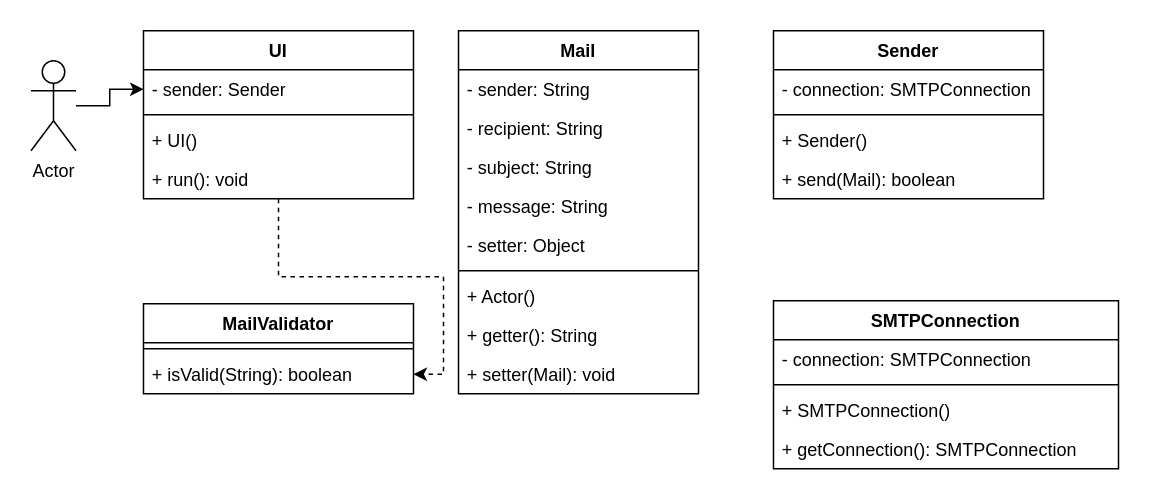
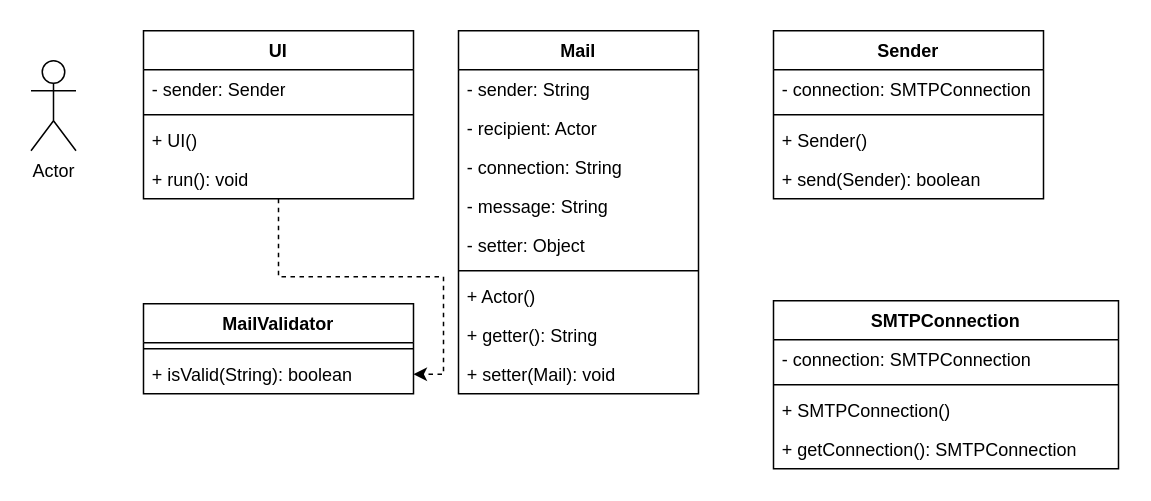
  <mxCell id="0" />
  <mxCell id="1" parent="0" />
  <mxCell id="2" value="Mail" style="swimlane;fontStyle=1;align=center;verticalAlign=top;childLayout=stackLayout;horizontal=1;startSize=26;horizontalStack=0;resizeParent=1;resizeParentMax=0;resizeLast=0;collapsible=1;marginBottom=0;whiteSpace=wrap;html=1;" vertex="1" parent="1"><mxGeometry x="305" y="20" width="160" height="242" as="geometry" /></mxCell>
  <mxCell id="3" value="- sender: String" style="text;strokeColor=none;fillColor=none;align=left;verticalAlign=top;spacingLeft=4;spacingRight=4;overflow=hidden;rotatable=0;points=[[0,0.5],[1,0.5]];portConstraint=eastwest;whiteSpace=wrap;html=1;" vertex="1" parent="2"><mxGeometry y="26" width="160" height="26" as="geometry" /></mxCell>
- <mxCell id="4" value="- recipient: String" style="text;strokeColor=none;fillColor=none;align=left;verticalAlign=top;spacingLeft=4;spacingRight=4;overflow=hidden;rotatable=0;points=[[0,0.5],[1,0.5]];portConstraint=eastwest;whiteSpace=wrap;html=1;" vertex="1" parent="2"><mxGeometry y="52" width="160" height="26" as="geometry" /></mxCell>
- <mxCell id="5" value="- subject: String" style="text;strokeColor=none;fillColor=none;align=left;verticalAlign=top;spacingLeft=4;spacingRight=4;overflow=hidden;rotatable=0;points=[[0,0.5],[1,0.5]];portConstraint=eastwest;whiteSpace=wrap;html=1;" vertex="1" parent="2"><mxGeometry y="78" width="160" height="26" as="geometry" /></mxCell>
+ <mxCell id="4" value="- recipient: Actor" style="text;strokeColor=none;fillColor=none;align=left;verticalAlign=top;spacingLeft=4;spacingRight=4;overflow=hidden;rotatable=0;points=[[0,0.5],[1,0.5]];portConstraint=eastwest;whiteSpace=wrap;html=1;" vertex="1" parent="2"><mxGeometry y="52" width="160" height="26" as="geometry" /></mxCell>
+ <mxCell id="5" value="- connection: String" style="text;strokeColor=none;fillColor=none;align=left;verticalAlign=top;spacingLeft=4;spacingRight=4;overflow=hidden;rotatable=0;points=[[0,0.5],[1,0.5]];portConstraint=eastwest;whiteSpace=wrap;html=1;" vertex="1" parent="2"><mxGeometry y="78" width="160" height="26" as="geometry" /></mxCell>
  <mxCell id="6" value="- message: String" style="text;strokeColor=none;fillColor=none;align=left;verticalAlign=top;spacingLeft=4;spacingRight=4;overflow=hidden;rotatable=0;points=[[0,0.5],[1,0.5]];portConstraint=eastwest;whiteSpace=wrap;html=1;" vertex="1" parent="2"><mxGeometry y="104" width="160" height="26" as="geometry" /></mxCell>
  <mxCell id="7" value="- setter: Object" style="text;strokeColor=none;fillColor=none;align=left;verticalAlign=top;spacingLeft=4;spacingRight=4;overflow=hidden;rotatable=0;points=[[0,0.5],[1,0.5]];portConstraint=eastwest;whiteSpace=wrap;html=1;" vertex="1" parent="2"><mxGeometry y="130" width="160" height="26" as="geometry" /></mxCell>
  <mxCell id="8" value="" style="line;strokeWidth=1;fillColor=none;align=left;verticalAlign=middle;spacingTop=-1;spacingLeft=3;spacingRight=3;rotatable=0;labelPosition=right;points=[];portConstraint=eastwest;strokeColor=inherit;" vertex="1" parent="2"><mxGeometry y="156" width="160" height="8" as="geometry" /></mxCell>
  <mxCell id="9" value="+ Actor()" style="text;strokeColor=none;fillColor=none;align=left;verticalAlign=top;spacingLeft=4;spacingRight=4;overflow=hidden;rotatable=0;points=[[0,0.5],[1,0.5]];portConstraint=eastwest;whiteSpace=wrap;html=1;" vertex="1" parent="2"><mxGeometry y="164" width="160" height="26" as="geometry" /></mxCell>
  <mxCell id="10" value="+ getter(): String" style="text;strokeColor=none;fillColor=none;align=left;verticalAlign=top;spacingLeft=4;spacingRight=4;overflow=hidden;rotatable=0;points=[[0,0.5],[1,0.5]];portConstraint=eastwest;whiteSpace=wrap;html=1;" vertex="1" parent="2"><mxGeometry y="190" width="160" height="26" as="geometry" /></mxCell>
  <mxCell id="11" value="+ setter(Mail): void" style="text;strokeColor=none;fillColor=none;align=left;verticalAlign=top;spacingLeft=4;spacingRight=4;overflow=hidden;rotatable=0;points=[[0,0.5],[1,0.5]];portConstraint=eastwest;whiteSpace=wrap;html=1;" vertex="1" parent="2"><mxGeometry y="216" width="160" height="26" as="geometry" /></mxCell>
  <mxCell id="12" value="Sender" style="swimlane;fontStyle=1;align=center;verticalAlign=top;childLayout=stackLayout;horizontal=1;startSize=26;horizontalStack=0;resizeParent=1;resizeParentMax=0;resizeLast=0;collapsible=1;marginBottom=0;whiteSpace=wrap;html=1;" vertex="1" parent="1"><mxGeometry x="515" y="20" width="180" height="112" as="geometry" /></mxCell>
  <mxCell id="13" value="- connection: SMTPConnection" style="text;strokeColor=none;fillColor=none;align=left;verticalAlign=top;spacingLeft=4;spacingRight=4;overflow=hidden;rotatable=0;points=[[0,0.5],[1,0.5]];portConstraint=eastwest;whiteSpace=wrap;html=1;" vertex="1" parent="12"><mxGeometry y="26" width="180" height="26" as="geometry" /></mxCell>
  <mxCell id="14" value="" style="line;strokeWidth=1;fillColor=none;align=left;verticalAlign=middle;spacingTop=-1;spacingLeft=3;spacingRight=3;rotatable=0;labelPosition=right;points=[];portConstraint=eastwest;strokeColor=inherit;" vertex="1" parent="12"><mxGeometry y="52" width="180" height="8" as="geometry" /></mxCell>
  <mxCell id="15" value="+ Sender()" style="text;strokeColor=none;fillColor=none;align=left;verticalAlign=top;spacingLeft=4;spacingRight=4;overflow=hidden;rotatable=0;points=[[0,0.5],[1,0.5]];portConstraint=eastwest;whiteSpace=wrap;html=1;" vertex="1" parent="12"><mxGeometry y="60" width="180" height="26" as="geometry" /></mxCell>
- <mxCell id="16" value="+ send(Mail): boolean" style="text;strokeColor=none;fillColor=none;align=left;verticalAlign=top;spacingLeft=4;spacingRight=4;overflow=hidden;rotatable=0;points=[[0,0.5],[1,0.5]];portConstraint=eastwest;whiteSpace=wrap;html=1;" vertex="1" parent="12"><mxGeometry y="86" width="180" height="26" as="geometry" /></mxCell>
+ <mxCell id="16" value="+ send(Sender): boolean" style="text;strokeColor=none;fillColor=none;align=left;verticalAlign=top;spacingLeft=4;spacingRight=4;overflow=hidden;rotatable=0;points=[[0,0.5],[1,0.5]];portConstraint=eastwest;whiteSpace=wrap;html=1;" vertex="1" parent="12"><mxGeometry y="86" width="180" height="26" as="geometry" /></mxCell>
  <mxCell id="17" value="SMTPConnection" style="swimlane;fontStyle=1;align=center;verticalAlign=top;childLayout=stackLayout;horizontal=1;startSize=26;horizontalStack=0;resizeParent=1;resizeParentMax=0;resizeLast=0;collapsible=1;marginBottom=0;whiteSpace=wrap;html=1;" vertex="1" parent="1"><mxGeometry x="515" y="200" width="230" height="112" as="geometry" /></mxCell>
  <mxCell id="18" value="- connection: SMTPConnection" style="text;strokeColor=none;fillColor=none;align=left;verticalAlign=top;spacingLeft=4;spacingRight=4;overflow=hidden;rotatable=0;points=[[0,0.5],[1,0.5]];portConstraint=eastwest;whiteSpace=wrap;html=1;" vertex="1" parent="17"><mxGeometry y="26" width="230" height="26" as="geometry" /></mxCell>
  <mxCell id="19" value="" style="line;strokeWidth=1;fillColor=none;align=left;verticalAlign=middle;spacingTop=-1;spacingLeft=3;spacingRight=3;rotatable=0;labelPosition=right;points=[];portConstraint=eastwest;strokeColor=inherit;" vertex="1" parent="17"><mxGeometry y="52" width="230" height="8" as="geometry" /></mxCell>
  <mxCell id="20" value="+&amp;nbsp;SMTPConnection()" style="text;strokeColor=none;fillColor=none;align=left;verticalAlign=top;spacingLeft=4;spacingRight=4;overflow=hidden;rotatable=0;points=[[0,0.5],[1,0.5]];portConstraint=eastwest;whiteSpace=wrap;html=1;" vertex="1" parent="17"><mxGeometry y="60" width="230" height="26" as="geometry" /></mxCell>
  <mxCell id="21" value="+ getConnection(): SMTPConnection" style="text;strokeColor=none;fillColor=none;align=left;verticalAlign=top;spacingLeft=4;spacingRight=4;overflow=hidden;rotatable=0;points=[[0,0.5],[1,0.5]];portConstraint=eastwest;whiteSpace=wrap;html=1;" vertex="1" parent="17"><mxGeometry y="86" width="230" height="26" as="geometry" /></mxCell>
  <mxCell id="22" value="" style="edgeStyle=orthogonalEdgeStyle;rounded=0;orthogonalLoop=1;jettySize=auto;html=1;dashed=1;" edge="1" parent="1" source="23" target="32"><mxGeometry relative="1" as="geometry" /></mxCell>
  <mxCell id="23" value="UI" style="swimlane;fontStyle=1;align=center;verticalAlign=top;childLayout=stackLayout;horizontal=1;startSize=26;horizontalStack=0;resizeParent=1;resizeParentMax=0;resizeLast=0;collapsible=1;marginBottom=0;whiteSpace=wrap;html=1;" vertex="1" parent="1"><mxGeometry x="95" y="20" width="180" height="112" as="geometry" /></mxCell>
  <mxCell id="24" value="- sender: Sender" style="text;strokeColor=none;fillColor=none;align=left;verticalAlign=top;spacingLeft=4;spacingRight=4;overflow=hidden;rotatable=0;points=[[0,0.5],[1,0.5]];portConstraint=eastwest;whiteSpace=wrap;html=1;" vertex="1" parent="23"><mxGeometry y="26" width="180" height="26" as="geometry" /></mxCell>
  <mxCell id="25" value="" style="line;strokeWidth=1;fillColor=none;align=left;verticalAlign=middle;spacingTop=-1;spacingLeft=3;spacingRight=3;rotatable=0;labelPosition=right;points=[];portConstraint=eastwest;strokeColor=inherit;" vertex="1" parent="23"><mxGeometry y="52" width="180" height="8" as="geometry" /></mxCell>
  <mxCell id="26" value="+ UI()" style="text;strokeColor=none;fillColor=none;align=left;verticalAlign=top;spacingLeft=4;spacingRight=4;overflow=hidden;rotatable=0;points=[[0,0.5],[1,0.5]];portConstraint=eastwest;whiteSpace=wrap;html=1;" vertex="1" parent="23"><mxGeometry y="60" width="180" height="26" as="geometry" /></mxCell>
  <mxCell id="27" value="+ run(): void" style="text;strokeColor=none;fillColor=none;align=left;verticalAlign=top;spacingLeft=4;spacingRight=4;overflow=hidden;rotatable=0;points=[[0,0.5],[1,0.5]];portConstraint=eastwest;whiteSpace=wrap;html=1;" vertex="1" parent="23"><mxGeometry y="86" width="180" height="26" as="geometry" /></mxCell>
- <mxCell id="28" style="edgeStyle=orthogonalEdgeStyle;rounded=0;orthogonalLoop=1;jettySize=auto;html=1;" edge="1" parent="1" source="29" target="24"><mxGeometry relative="1" as="geometry" /></mxCell>
  <mxCell id="29" value="Actor" style="shape=umlActor;verticalLabelPosition=bottom;verticalAlign=top;html=1;" vertex="1" parent="1"><mxGeometry x="20" y="40" width="30" height="60" as="geometry" /></mxCell>
  <mxCell id="30" value="MailValidator" style="swimlane;fontStyle=1;align=center;verticalAlign=top;childLayout=stackLayout;horizontal=1;startSize=26;horizontalStack=0;resizeParent=1;resizeParentMax=0;resizeLast=0;collapsible=1;marginBottom=0;whiteSpace=wrap;html=1;" vertex="1" parent="1"><mxGeometry x="95" y="202" width="180" height="60" as="geometry" /></mxCell>
  <mxCell id="31" value="" style="line;strokeWidth=1;fillColor=none;align=left;verticalAlign=middle;spacingTop=-1;spacingLeft=3;spacingRight=3;rotatable=0;labelPosition=right;points=[];portConstraint=eastwest;strokeColor=inherit;" vertex="1" parent="30"><mxGeometry y="26" width="180" height="8" as="geometry" /></mxCell>
  <mxCell id="32" value="+ isValid(String): boolean" style="text;strokeColor=none;fillColor=none;align=left;verticalAlign=top;spacingLeft=4;spacingRight=4;overflow=hidden;rotatable=0;points=[[0,0.5],[1,0.5]];portConstraint=eastwest;whiteSpace=wrap;html=1;" vertex="1" parent="30"><mxGeometry y="34" width="180" height="26" as="geometry" /></mxCell>
